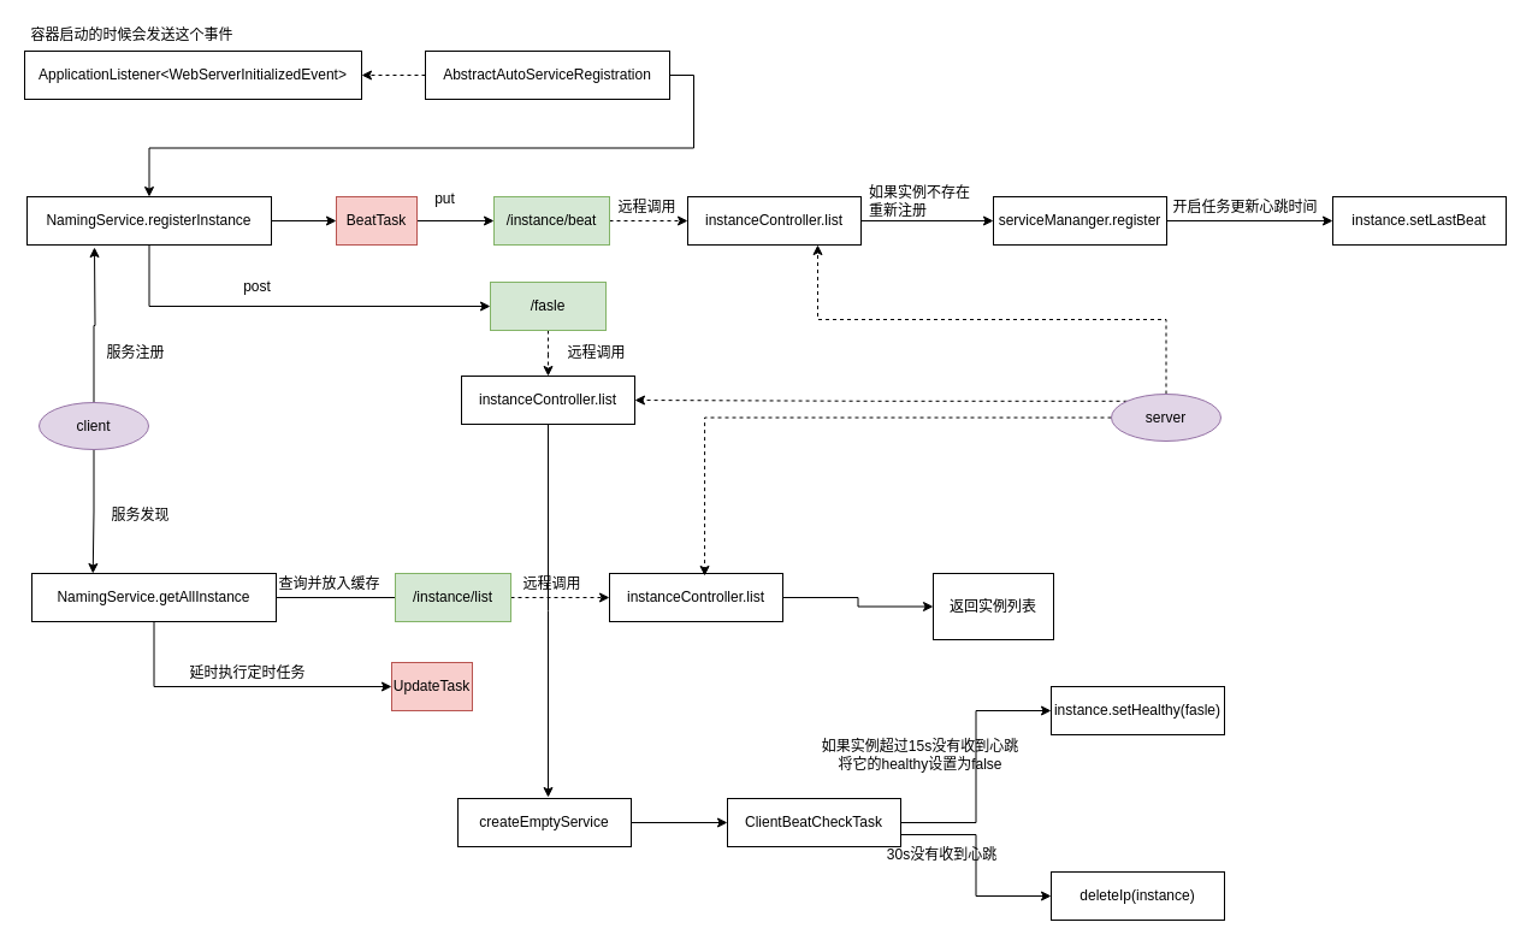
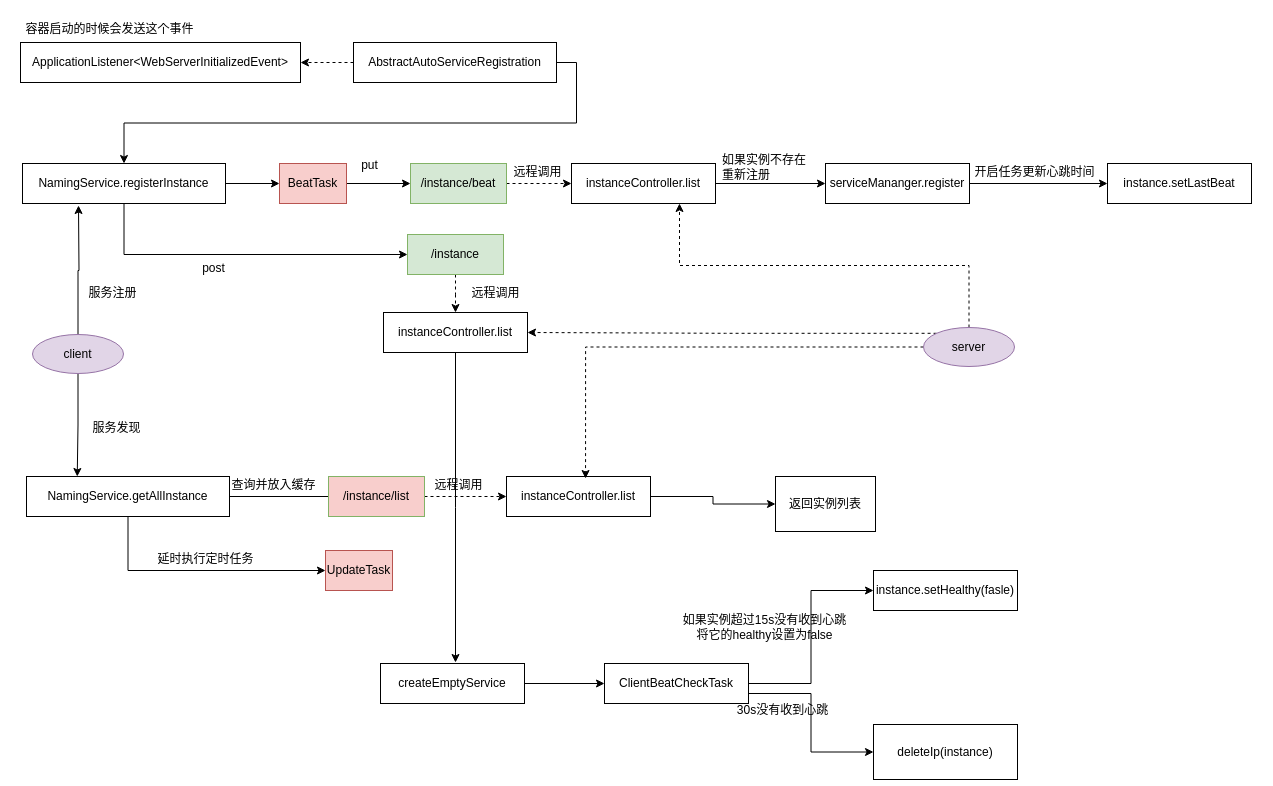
  <mxCell id="0" />
  <mxCell id="1" parent="0" />
  <mxCell id="2" value="" style="edgeStyle=orthogonalEdgeStyle;rounded=0;orthogonalLoop=1;jettySize=auto;html=1;dashed=1;" parent="1" source="4" target="5" edge="1"><mxGeometry relative="1" as="geometry" /></mxCell>
  <mxCell id="3" style="edgeStyle=orthogonalEdgeStyle;rounded=0;orthogonalLoop=1;jettySize=auto;html=1;exitX=1;exitY=0.5;exitDx=0;exitDy=0;entryX=0.5;entryY=0;entryDx=0;entryDy=0;" parent="1" source="4" target="8" edge="1"><mxGeometry relative="1" as="geometry" /></mxCell>
  <mxCell id="4" value="AbstractAutoServiceRegistration" style="rounded=0;whiteSpace=wrap;html=1;" parent="1" vertex="1"><mxGeometry x="353" y="42" width="203" height="40" as="geometry" /></mxCell>
  <mxCell id="5" value="ApplicationListener&amp;lt;WebServerInitializedEvent&amp;gt;" style="rounded=0;whiteSpace=wrap;html=1;" parent="1" vertex="1"><mxGeometry x="20" y="42" width="280" height="40" as="geometry" /></mxCell>
  <mxCell id="6" style="edgeStyle=orthogonalEdgeStyle;rounded=0;orthogonalLoop=1;jettySize=auto;html=1;exitX=1;exitY=0.5;exitDx=0;exitDy=0;entryX=0;entryY=0.5;entryDx=0;entryDy=0;" parent="1" source="8" target="10" edge="1"><mxGeometry relative="1" as="geometry" /></mxCell>
  <mxCell id="7" style="edgeStyle=orthogonalEdgeStyle;rounded=0;orthogonalLoop=1;jettySize=auto;html=1;exitX=0.5;exitY=1;exitDx=0;exitDy=0;entryX=0;entryY=0.5;entryDx=0;entryDy=0;" parent="1" source="8" target="14" edge="1"><mxGeometry relative="1" as="geometry" /></mxCell>
  <mxCell id="8" value="NamingService.registerInstance" style="rounded=0;whiteSpace=wrap;html=1;" parent="1" vertex="1"><mxGeometry x="22" y="163" width="203" height="40" as="geometry" /></mxCell>
  <mxCell id="9" style="edgeStyle=orthogonalEdgeStyle;rounded=0;orthogonalLoop=1;jettySize=auto;html=1;exitX=1;exitY=0.5;exitDx=0;exitDy=0;entryX=0;entryY=0.5;entryDx=0;entryDy=0;" parent="1" source="10" target="12" edge="1"><mxGeometry relative="1" as="geometry" /></mxCell>
  <mxCell id="10" value="BeatTask" style="rounded=0;whiteSpace=wrap;html=1;fillColor=#f8cecc;strokeColor=#b85450;" parent="1" vertex="1"><mxGeometry x="279" y="163" width="67" height="40" as="geometry" /></mxCell>
  <mxCell id="11" style="edgeStyle=orthogonalEdgeStyle;rounded=0;orthogonalLoop=1;jettySize=auto;html=1;exitX=1;exitY=0.5;exitDx=0;exitDy=0;entryX=0;entryY=0.5;entryDx=0;entryDy=0;dashed=1;" edge="1" parent="1" source="12" target="39"><mxGeometry relative="1" as="geometry" /></mxCell>
  <mxCell id="12" value="/instance/beat" style="rounded=0;whiteSpace=wrap;html=1;fillColor=#d5e8d4;strokeColor=#82b366;" parent="1" vertex="1"><mxGeometry x="410" y="163" width="96" height="40" as="geometry" /></mxCell>
  <mxCell id="13" style="edgeStyle=orthogonalEdgeStyle;rounded=0;orthogonalLoop=1;jettySize=auto;html=1;exitX=0.5;exitY=1;exitDx=0;exitDy=0;dashed=1;" edge="1" parent="1" source="14" target="48"><mxGeometry relative="1" as="geometry" /></mxCell>
- <mxCell id="14" value="/fasle" style="rounded=0;whiteSpace=wrap;html=1;fillColor=#d5e8d4;strokeColor=#82b366;" parent="1" vertex="1"><mxGeometry x="407" y="234" width="96" height="40" as="geometry" /></mxCell>
+ <mxCell id="14" value="/instance" style="rounded=0;whiteSpace=wrap;html=1;fillColor=#d5e8d4;strokeColor=#82b366;" parent="1" vertex="1"><mxGeometry x="407" y="234" width="96" height="40" as="geometry" /></mxCell>
  <mxCell id="15" value="put" style="text;html=1;align=center;verticalAlign=middle;resizable=0;points=[];autosize=1;strokeColor=none;" parent="1" vertex="1"><mxGeometry x="355" y="156" width="27" height="18" as="geometry" /></mxCell>
- <mxCell id="16" value="post" style="text;html=1;align=center;verticalAlign=middle;resizable=0;points=[];autosize=1;strokeColor=none;" parent="1" vertex="1"><mxGeometry x="196" y="229" width="33" height="18" as="geometry" /></mxCell>
+ <mxCell id="16" value="post" style="text;html=1;align=center;verticalAlign=middle;resizable=0;points=[];autosize=1;strokeColor=none;" parent="1" vertex="1"><mxGeometry x="196" y="259" width="33" height="18" as="geometry" /></mxCell>
  <mxCell id="17" value="容器启动的时候会发送这个事件" style="text;html=1;align=center;verticalAlign=middle;resizable=0;points=[];autosize=1;strokeColor=none;" vertex="1" parent="1"><mxGeometry x="20" y="20" width="178" height="18" as="geometry" /></mxCell>
  <mxCell id="18" style="edgeStyle=orthogonalEdgeStyle;rounded=0;orthogonalLoop=1;jettySize=auto;html=1;exitX=0.5;exitY=0;exitDx=0;exitDy=0;" edge="1" parent="1" source="20"><mxGeometry relative="1" as="geometry"><mxPoint x="78" y="205" as="targetPoint" /></mxGeometry></mxCell>
  <mxCell id="19" style="edgeStyle=orthogonalEdgeStyle;rounded=0;orthogonalLoop=1;jettySize=auto;html=1;exitX=0.5;exitY=1;exitDx=0;exitDy=0;entryX=0.25;entryY=0;entryDx=0;entryDy=0;" edge="1" parent="1" source="20" target="23"><mxGeometry relative="1" as="geometry"><mxPoint x="78" y="446" as="targetPoint" /></mxGeometry></mxCell>
  <mxCell id="20" value="client" style="ellipse;whiteSpace=wrap;html=1;fillColor=#e1d5e7;strokeColor=#9673a6;" vertex="1" parent="1"><mxGeometry x="32" y="334" width="91" height="39" as="geometry" /></mxCell>
  <mxCell id="21" style="edgeStyle=orthogonalEdgeStyle;rounded=0;orthogonalLoop=1;jettySize=auto;html=1;exitX=1;exitY=0.5;exitDx=0;exitDy=0;endArrow=none;" edge="1" parent="1" source="23" target="25"><mxGeometry relative="1" as="geometry" /></mxCell>
  <mxCell id="22" style="edgeStyle=orthogonalEdgeStyle;rounded=0;orthogonalLoop=1;jettySize=auto;html=1;exitX=0.5;exitY=1;exitDx=0;exitDy=0;entryX=0;entryY=0.5;entryDx=0;entryDy=0;" edge="1" parent="1" source="23" target="27"><mxGeometry relative="1" as="geometry" /></mxCell>
  <mxCell id="23" value="NamingService.getAllInstance" style="rounded=0;whiteSpace=wrap;html=1;" vertex="1" parent="1"><mxGeometry x="26" y="476" width="203" height="40" as="geometry" /></mxCell>
  <mxCell id="24" style="edgeStyle=orthogonalEdgeStyle;rounded=0;orthogonalLoop=1;jettySize=auto;html=1;exitX=1;exitY=0.5;exitDx=0;exitDy=0;entryX=0;entryY=0.5;entryDx=0;entryDy=0;dashed=1;" edge="1" parent="1" source="25" target="30"><mxGeometry relative="1" as="geometry" /></mxCell>
- <mxCell id="25" value="/instance/list" style="rounded=0;whiteSpace=wrap;html=1;fillColor=#d5e8d4;strokeColor=#82b366;" vertex="1" parent="1"><mxGeometry x="328" y="476" width="96" height="40" as="geometry" /></mxCell>
+ <mxCell id="25" value="/instance/list" style="rounded=0;whiteSpace=wrap;html=1;fillColor=#f8cecc;strokeColor=#82b366;" vertex="1" parent="1"><mxGeometry x="328" y="476" width="96" height="40" as="geometry" /></mxCell>
  <mxCell id="26" value="查询并放入缓存" style="text;html=1;align=center;verticalAlign=middle;resizable=0;points=[];autosize=1;strokeColor=none;" vertex="1" parent="1"><mxGeometry x="226" y="476" width="94" height="18" as="geometry" /></mxCell>
  <mxCell id="27" value="UpdateTask" style="rounded=0;whiteSpace=wrap;html=1;fillColor=#f8cecc;strokeColor=#b85450;" vertex="1" parent="1"><mxGeometry x="325" y="550" width="67" height="40" as="geometry" /></mxCell>
  <mxCell id="28" value="延时执行定时任务" style="text;html=1;align=center;verticalAlign=middle;resizable=0;points=[];autosize=1;strokeColor=none;" vertex="1" parent="1"><mxGeometry x="152" y="550" width="106" height="18" as="geometry" /></mxCell>
  <mxCell id="29" style="edgeStyle=orthogonalEdgeStyle;rounded=0;orthogonalLoop=1;jettySize=auto;html=1;exitX=1;exitY=0.5;exitDx=0;exitDy=0;entryX=0;entryY=0.5;entryDx=0;entryDy=0;" edge="1" parent="1" source="30" target="37"><mxGeometry relative="1" as="geometry" /></mxCell>
  <mxCell id="30" value="instanceController.list" style="rounded=0;whiteSpace=wrap;html=1;" vertex="1" parent="1"><mxGeometry x="506" y="476" width="144" height="40" as="geometry" /></mxCell>
  <mxCell id="31" value="服务注册" style="text;html=1;align=center;verticalAlign=middle;resizable=0;points=[];autosize=1;strokeColor=none;" vertex="1" parent="1"><mxGeometry x="83" y="284" width="58" height="18" as="geometry" /></mxCell>
  <mxCell id="32" value="服务发现" style="text;html=1;align=center;verticalAlign=middle;resizable=0;points=[];autosize=1;strokeColor=none;" vertex="1" parent="1"><mxGeometry x="87" y="419" width="58" height="18" as="geometry" /></mxCell>
  <mxCell id="33" style="edgeStyle=orthogonalEdgeStyle;rounded=0;orthogonalLoop=1;jettySize=auto;html=1;exitX=0;exitY=0.5;exitDx=0;exitDy=0;entryX=0.549;entryY=0.05;entryDx=0;entryDy=0;entryPerimeter=0;dashed=1;" edge="1" parent="1" source="36" target="30"><mxGeometry relative="1" as="geometry" /></mxCell>
  <mxCell id="34" style="edgeStyle=orthogonalEdgeStyle;rounded=0;orthogonalLoop=1;jettySize=auto;html=1;exitX=0.5;exitY=0;exitDx=0;exitDy=0;entryX=0.75;entryY=1;entryDx=0;entryDy=0;dashed=1;" edge="1" parent="1" source="36" target="39"><mxGeometry relative="1" as="geometry" /></mxCell>
  <mxCell id="35" style="edgeStyle=orthogonalEdgeStyle;rounded=0;orthogonalLoop=1;jettySize=auto;html=1;exitX=0;exitY=0;exitDx=0;exitDy=0;entryX=1;entryY=0.5;entryDx=0;entryDy=0;dashed=1;" edge="1" parent="1" source="36" target="48"><mxGeometry relative="1" as="geometry" /></mxCell>
  <mxCell id="36" value="server" style="ellipse;whiteSpace=wrap;html=1;fillColor=#e1d5e7;strokeColor=#9673a6;" vertex="1" parent="1"><mxGeometry x="923" y="327" width="91" height="39" as="geometry" /></mxCell>
  <mxCell id="37" value="返回实例列表" style="rounded=0;whiteSpace=wrap;html=1;" vertex="1" parent="1"><mxGeometry x="775" y="476" width="100" height="55" as="geometry" /></mxCell>
  <mxCell id="38" style="edgeStyle=orthogonalEdgeStyle;rounded=0;orthogonalLoop=1;jettySize=auto;html=1;exitX=1;exitY=0.5;exitDx=0;exitDy=0;entryX=0;entryY=0.5;entryDx=0;entryDy=0;" edge="1" parent="1" source="39" target="43"><mxGeometry relative="1" as="geometry" /></mxCell>
  <mxCell id="39" value="instanceController.list" style="rounded=0;whiteSpace=wrap;html=1;" vertex="1" parent="1"><mxGeometry x="571" y="163" width="144" height="40" as="geometry" /></mxCell>
  <mxCell id="40" value="远程调用" style="text;html=1;align=center;verticalAlign=middle;resizable=0;points=[];autosize=1;strokeColor=none;" vertex="1" parent="1"><mxGeometry x="429" y="476" width="58" height="18" as="geometry" /></mxCell>
  <mxCell id="41" value="远程调用" style="text;html=1;align=center;verticalAlign=middle;resizable=0;points=[];autosize=1;strokeColor=none;" vertex="1" parent="1"><mxGeometry x="508" y="163" width="58" height="18" as="geometry" /></mxCell>
  <mxCell id="42" value="" style="edgeStyle=orthogonalEdgeStyle;rounded=0;orthogonalLoop=1;jettySize=auto;html=1;" edge="1" parent="1" source="43" target="45"><mxGeometry relative="1" as="geometry" /></mxCell>
  <mxCell id="43" value="serviceMananger.register" style="rounded=0;whiteSpace=wrap;html=1;" vertex="1" parent="1"><mxGeometry x="825" y="163" width="144" height="40" as="geometry" /></mxCell>
  <mxCell id="44" value="如果实例不存在&lt;br&gt;重新注册" style="text;html=1;align=left;verticalAlign=middle;resizable=0;points=[];autosize=1;strokeColor=none;" vertex="1" parent="1"><mxGeometry x="720" y="151" width="94" height="32" as="geometry" /></mxCell>
  <mxCell id="45" value="instance.setLastBeat" style="rounded=0;whiteSpace=wrap;html=1;" vertex="1" parent="1"><mxGeometry x="1107" y="163" width="144" height="40" as="geometry" /></mxCell>
  <mxCell id="46" value="开启任务更新心跳时间" style="text;html=1;align=center;verticalAlign=middle;resizable=0;points=[];autosize=1;strokeColor=none;" vertex="1" parent="1"><mxGeometry x="969" y="163" width="130" height="18" as="geometry" /></mxCell>
  <mxCell id="47" style="edgeStyle=orthogonalEdgeStyle;rounded=0;orthogonalLoop=1;jettySize=auto;html=1;exitX=0.5;exitY=1;exitDx=0;exitDy=0;" edge="1" parent="1" source="48"><mxGeometry relative="1" as="geometry"><mxPoint x="455" y="662" as="targetPoint" /></mxGeometry></mxCell>
  <mxCell id="48" value="instanceController.list" style="rounded=0;whiteSpace=wrap;html=1;" vertex="1" parent="1"><mxGeometry x="383" y="312" width="144" height="40" as="geometry" /></mxCell>
  <mxCell id="49" value="远程调用" style="text;html=1;align=center;verticalAlign=middle;resizable=0;points=[];autosize=1;strokeColor=none;" vertex="1" parent="1"><mxGeometry x="466" y="284" width="58" height="18" as="geometry" /></mxCell>
  <mxCell id="50" value="" style="edgeStyle=orthogonalEdgeStyle;rounded=0;orthogonalLoop=1;jettySize=auto;html=1;" edge="1" parent="1" source="51" target="54"><mxGeometry relative="1" as="geometry" /></mxCell>
  <mxCell id="51" value="createEmptyService" style="rounded=0;whiteSpace=wrap;html=1;" vertex="1" parent="1"><mxGeometry x="380" y="663" width="144" height="40" as="geometry" /></mxCell>
  <mxCell id="52" style="edgeStyle=orthogonalEdgeStyle;rounded=0;orthogonalLoop=1;jettySize=auto;html=1;exitX=1;exitY=0.5;exitDx=0;exitDy=0;entryX=0;entryY=0.5;entryDx=0;entryDy=0;" edge="1" parent="1" source="54" target="55"><mxGeometry relative="1" as="geometry" /></mxCell>
  <mxCell id="53" style="edgeStyle=orthogonalEdgeStyle;rounded=0;orthogonalLoop=1;jettySize=auto;html=1;exitX=1;exitY=0.75;exitDx=0;exitDy=0;entryX=0;entryY=0.5;entryDx=0;entryDy=0;" edge="1" parent="1" source="54" target="57"><mxGeometry relative="1" as="geometry" /></mxCell>
  <mxCell id="54" value="ClientBeatCheckTask" style="rounded=0;whiteSpace=wrap;html=1;" vertex="1" parent="1"><mxGeometry x="604" y="663" width="144" height="40" as="geometry" /></mxCell>
  <mxCell id="55" value="instance.setHealthy(fasle)" style="rounded=0;whiteSpace=wrap;html=1;" vertex="1" parent="1"><mxGeometry x="873" y="570" width="144" height="40" as="geometry" /></mxCell>
  <mxCell id="56" value="如果实例超过15s没有收到心跳&lt;br&gt;将它的healthy设置为false" style="text;html=1;align=center;verticalAlign=middle;resizable=0;points=[];autosize=1;strokeColor=none;" vertex="1" parent="1"><mxGeometry x="677" y="611" width="173" height="32" as="geometry" /></mxCell>
- <mxCell id="57" value="deleteIp(instance)" style="rounded=0;whiteSpace=wrap;html=1;" vertex="1" parent="1"><mxGeometry x="873" y="724" width="144" height="40" as="geometry" /></mxCell>
+ <mxCell id="57" value="deleteIp(instance)" style="rounded=0;whiteSpace=wrap;html=1;" vertex="1" parent="1"><mxGeometry x="873" y="724" width="144" height="55" as="geometry" /></mxCell>
  <mxCell id="58" value="30s没有收到心跳" style="text;html=1;align=center;verticalAlign=middle;resizable=0;points=[];autosize=1;strokeColor=none;" vertex="1" parent="1"><mxGeometry x="731" y="701" width="101" height="18" as="geometry" /></mxCell>
